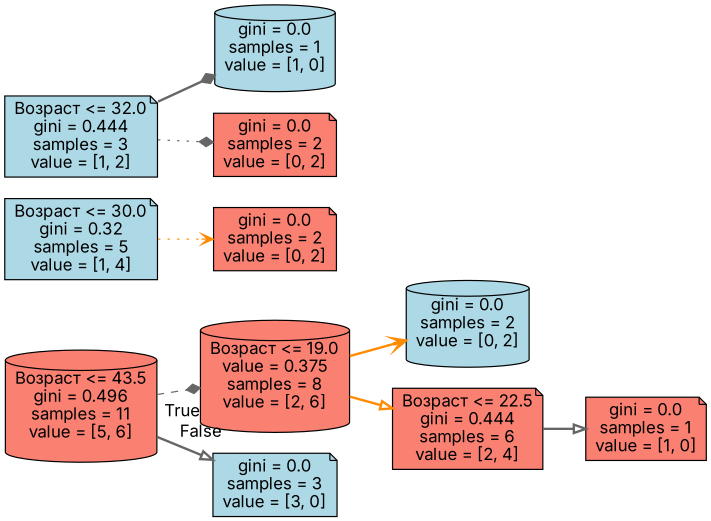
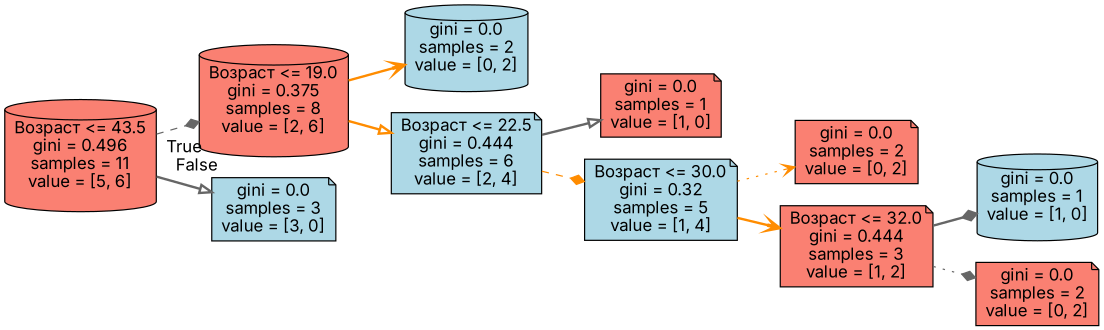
  digraph {
    fontname=Inter
    rankdir=LR
    node [color=black fillcolor=salmon fontname=Inter shape=note style=filled]
    edge [arrowhead=diamond color=gray40 fontname=Inter style=bold]
    n1 [label="Возраст <= 43.5\ngini = 0.496\nsamples = 11\nvalue = [5, 6]" shape=cylinder]
-   n2 [label="Возраст <= 19.0\nvalue = 0.375\nsamples = 8\nvalue = [2, 6]" shape=cylinder]
+   n2 [label="Возраст <= 19.0\ngini = 0.375\nsamples = 8\nvalue = [2, 6]" shape=cylinder]
    n3 [fillcolor=lightblue label="gini = 0.0\nsamples = 3\nvalue = [3, 0]"]
    n4 [fillcolor=lightblue label="gini = 0.0\nsamples = 2\nvalue = [0, 2]" shape=cylinder]
-   n5 [label="Возраст <= 22.5\ngini = 0.444\nsamples = 6\nvalue = [2, 4]"]
+   n5 [fillcolor=lightblue label="Возраст <= 22.5\ngini = 0.444\nsamples = 6\nvalue = [2, 4]"]
    n6 [label="gini = 0.0\nsamples = 1\nvalue = [1, 0]"]
    n7 [fillcolor=lightblue label="Возраст <= 30.0\ngini = 0.32\nsamples = 5\nvalue = [1, 4]"]
    n8 [label="gini = 0.0\nsamples = 2\nvalue = [0, 2]"]
-   n9 [fillcolor=lightblue label="Возраст <= 32.0\ngini = 0.444\nsamples = 3\nvalue = [1, 2]"]
+   n9 [label="Возраст <= 32.0\ngini = 0.444\nsamples = 3\nvalue = [1, 2]"]
    n10 [fillcolor=lightblue label="gini = 0.0\nsamples = 1\nvalue = [1, 0]" shape=cylinder]
    n11 [label="gini = 0.0\nsamples = 2\nvalue = [0, 2]"]
    n1 -> n2 [headlabel=True labelangle=45 labeldistance=2.5 style=dashed]
    n1 -> n3 [arrowhead=onormal headlabel=False labelangle=-45 labeldistance=2.5]
    n2 -> n4 [arrowhead=vee color=darkorange]
    n2 -> n5 [arrowhead=onormal color=darkorange]
    n5 -> n6 [arrowhead=onormal]
+   n5 -> n7 [color=darkorange style=dashed]
    n7 -> n8 [arrowhead=vee color=darkorange style=dotted]
+   n7 -> n9 [arrowhead=vee color=darkorange]
    n9 -> n10
    n9 -> n11 [style=dotted]
  }
